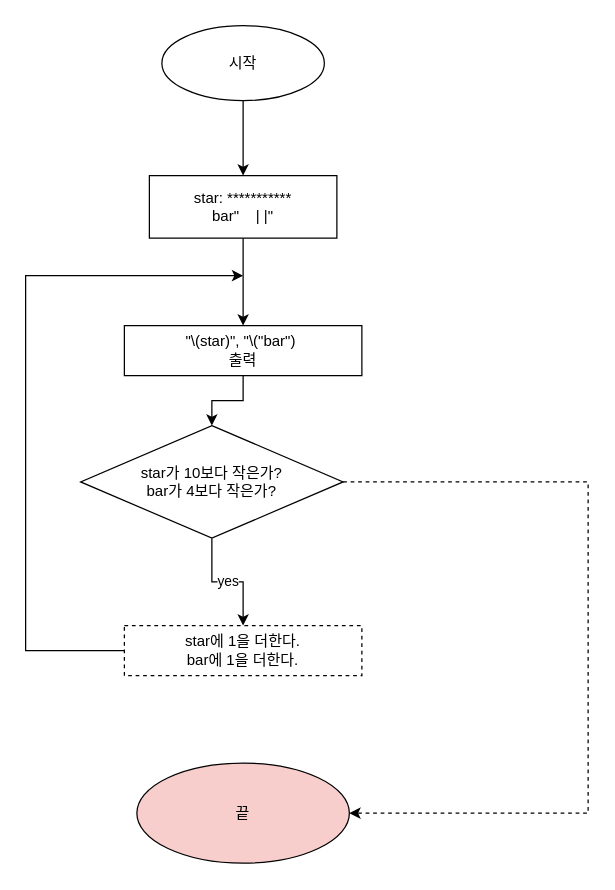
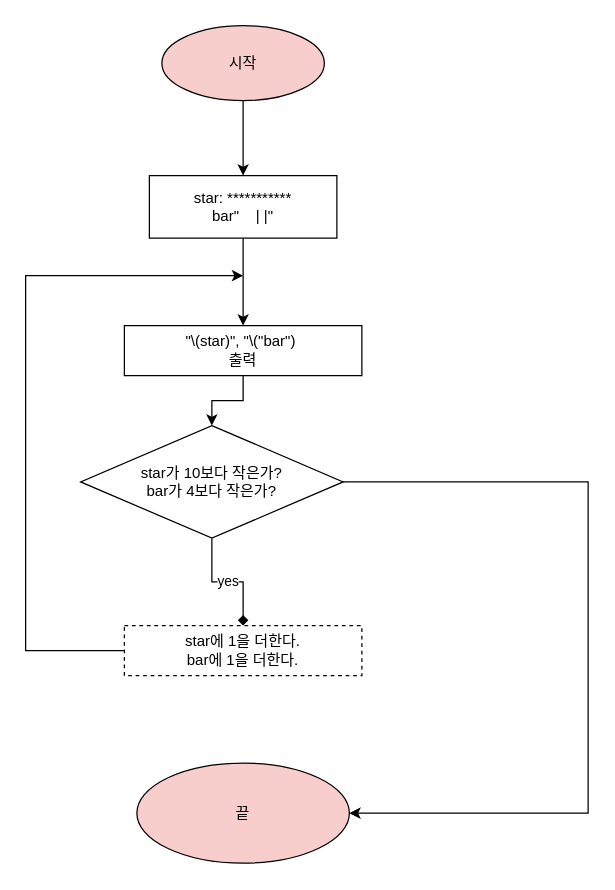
  <mxCell id="0" />
  <mxCell id="1" parent="0" />
  <mxCell id="2" style="edgeStyle=orthogonalEdgeStyle;rounded=0;orthogonalLoop=1;jettySize=auto;html=1;entryX=0.5;entryY=0;entryDx=0;entryDy=0;" edge="1" parent="1" source="3" target="5"><mxGeometry relative="1" as="geometry" /></mxCell>
- <mxCell id="3" value="시작" style="ellipse;whiteSpace=wrap;html=1;" vertex="1" parent="1"><mxGeometry x="129" y="20" width="130" height="60" as="geometry" /></mxCell>
+ <mxCell id="3" value="시작" style="ellipse;whiteSpace=wrap;html=1;fillColor=#f8cecc;" vertex="1" parent="1"><mxGeometry x="129" y="20" width="130" height="60" as="geometry" /></mxCell>
  <mxCell id="4" style="edgeStyle=orthogonalEdgeStyle;rounded=0;orthogonalLoop=1;jettySize=auto;html=1;entryX=0.5;entryY=0;entryDx=0;entryDy=0;" edge="1" parent="1" source="5" target="7"><mxGeometry relative="1" as="geometry" /></mxCell>
  <mxCell id="5" value="star: ***********&lt;br&gt;bar&quot;&amp;nbsp; &amp;nbsp; | |&quot;" style="rounded=0;whiteSpace=wrap;html=1;" vertex="1" parent="1"><mxGeometry x="119" y="140" width="150" height="50" as="geometry" /></mxCell>
  <mxCell id="6" style="edgeStyle=orthogonalEdgeStyle;rounded=0;orthogonalLoop=1;jettySize=auto;html=1;entryX=0.5;entryY=0;entryDx=0;entryDy=0;" edge="1" parent="1" source="7" target="10"><mxGeometry relative="1" as="geometry" /></mxCell>
  <mxCell id="7" value="&quot;\(star)&quot;, &quot;\(&quot;bar&quot;)&amp;nbsp;&lt;br&gt;출력" style="rounded=0;whiteSpace=wrap;html=1;" vertex="1" parent="1"><mxGeometry x="99" y="260" width="190" height="40" as="geometry" /></mxCell>
- <mxCell id="8" value="yes" style="edgeStyle=orthogonalEdgeStyle;rounded=0;orthogonalLoop=1;jettySize=auto;html=1;entryX=0.5;entryY=0;entryDx=0;entryDy=0;" edge="1" parent="1" source="10" target="12"><mxGeometry relative="1" as="geometry"><mxPoint x="194" y="530" as="targetPoint" /></mxGeometry></mxCell>
- <mxCell id="9" style="edgeStyle=orthogonalEdgeStyle;rounded=0;orthogonalLoop=1;jettySize=auto;html=1;entryX=1;entryY=0.5;entryDx=0;entryDy=0;dashed=1;" edge="1" parent="1" source="10" target="13"><mxGeometry relative="1" as="geometry"><mxPoint x="319" y="650" as="targetPoint" /><Array as="points"><mxPoint x="470" y="385" /><mxPoint x="470" y="650" /></Array></mxGeometry></mxCell>
+ <mxCell id="8" value="yes" style="edgeStyle=orthogonalEdgeStyle;rounded=0;orthogonalLoop=1;jettySize=auto;html=1;entryX=0.5;entryY=0;entryDx=0;entryDy=0;endArrow=diamond;" edge="1" parent="1" source="10" target="12"><mxGeometry relative="1" as="geometry"><mxPoint x="194" y="530" as="targetPoint" /></mxGeometry></mxCell>
+ <mxCell id="9" style="edgeStyle=orthogonalEdgeStyle;rounded=0;orthogonalLoop=1;jettySize=auto;html=1;entryX=1;entryY=0.5;entryDx=0;entryDy=0;" edge="1" parent="1" source="10" target="13"><mxGeometry relative="1" as="geometry"><mxPoint x="319" y="650" as="targetPoint" /><Array as="points"><mxPoint x="470" y="385" /><mxPoint x="470" y="650" /></Array></mxGeometry></mxCell>
  <mxCell id="10" value="star가 10보다 작은가?&lt;br&gt;bar가 4보다 작은가?" style="rhombus;whiteSpace=wrap;html=1;" vertex="1" parent="1"><mxGeometry x="64" y="340" width="210" height="90" as="geometry" /></mxCell>
  <mxCell id="11" style="edgeStyle=orthogonalEdgeStyle;rounded=0;orthogonalLoop=1;jettySize=auto;html=1;" edge="1" parent="1" source="12"><mxGeometry relative="1" as="geometry"><mxPoint x="194" y="220" as="targetPoint" /><Array as="points"><mxPoint x="20" y="520" /><mxPoint x="20" y="220" /></Array></mxGeometry></mxCell>
  <mxCell id="12" value="star에 1을 더한다.&lt;br&gt;bar에 1을 더한다." style="rounded=0;whiteSpace=wrap;html=1;dashed=1;" vertex="1" parent="1"><mxGeometry x="99" y="500" width="190" height="40" as="geometry" /></mxCell>
  <mxCell id="13" value="끝" style="ellipse;whiteSpace=wrap;html=1;fillColor=#f8cecc;" vertex="1" parent="1"><mxGeometry x="109" y="610" width="170" height="80" as="geometry" /></mxCell>
